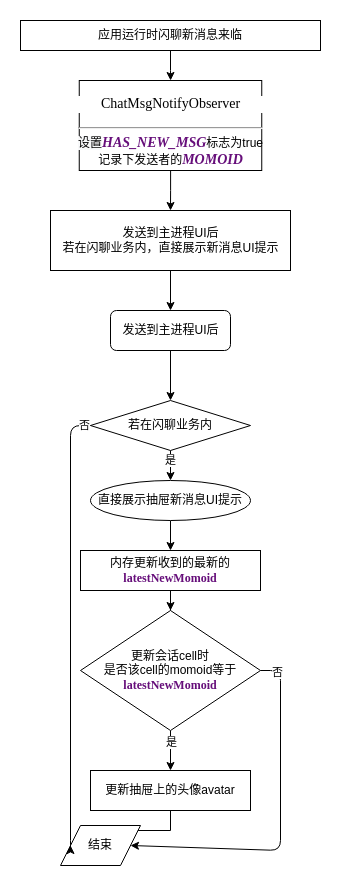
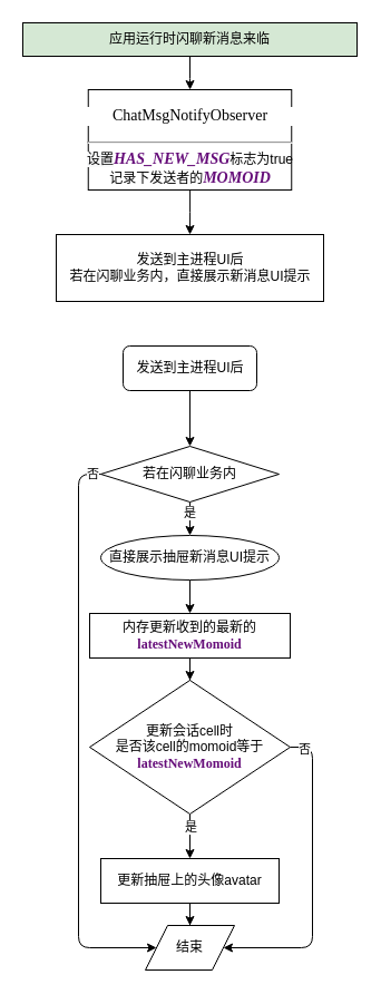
  <mxCell id="0" />
  <mxCell id="1" parent="0" />
  <mxCell id="2" value="" style="edgeStyle=orthogonalEdgeStyle;rounded=0;orthogonalLoop=1;jettySize=auto;html=1;" edge="1" parent="1" source="3" target="5"><mxGeometry relative="1" as="geometry" /></mxCell>
- <mxCell id="3" value="应用运行时闪聊新消息来临" style="rounded=0;whiteSpace=wrap;html=1;" vertex="1" parent="1"><mxGeometry x="20" y="20" width="300" height="30" as="geometry" /></mxCell>
+ <mxCell id="3" value="应用运行时闪聊新消息来临" style="rounded=0;whiteSpace=wrap;html=1;fillColor=#d5e8d4;" vertex="1" parent="1"><mxGeometry x="20" y="20" width="300" height="30" as="geometry" /></mxCell>
  <mxCell id="4" value="" style="edgeStyle=orthogonalEdgeStyle;rounded=0;orthogonalLoop=1;jettySize=auto;html=1;" edge="1" parent="1" source="5" target="7"><mxGeometry relative="1" as="geometry" /></mxCell>
  <mxCell id="5" value="&lt;pre style=&quot;background-color: rgb(255 , 255 , 255) ; font-family: &amp;#34;menlo&amp;#34; ; font-size: 10.5pt&quot;&gt;ChatMsgNotifyObserver&lt;/pre&gt;&lt;hr&gt;&lt;span style=&quot;background-color: rgb(248 , 249 , 250)&quot;&gt;设置&lt;/span&gt;&lt;span style=&quot;color: rgb(102 , 14 , 122) ; font-style: italic ; font-weight: bold ; background-color: rgb(255 , 255 , 255) ; font-family: &amp;#34;menlo&amp;#34; ; font-size: 10.5pt&quot;&gt;HAS_NEW_MSG&lt;/span&gt;标志为true&lt;br&gt;记录下发送者的&lt;span style=&quot;color: rgb(102 , 14 , 122) ; font-style: italic ; font-weight: bold ; background-color: rgb(255 , 255 , 255) ; font-family: &amp;#34;menlo&amp;#34; ; font-size: 10.5pt&quot;&gt;MOMOID&lt;/span&gt;" style="html=1;rounded=0;align=center;" vertex="1" parent="1"><mxGeometry x="78.75" y="80" width="182.5" height="90" as="geometry" /></mxCell>
- <mxCell id="6" value="" style="edgeStyle=orthogonalEdgeStyle;rounded=0;orthogonalLoop=1;jettySize=auto;html=1;" edge="1" parent="1" source="7" target="9"><mxGeometry relative="1" as="geometry" /></mxCell>
  <mxCell id="7" value="发送到主进程UI后&lt;br&gt;若在闪聊业务内，直接展示新消息UI提示" style="html=1;rounded=0;align=center;" vertex="1" parent="1"><mxGeometry x="50" y="210" width="240" height="60" as="geometry" /></mxCell>
  <mxCell id="8" value="" style="edgeStyle=orthogonalEdgeStyle;rounded=0;orthogonalLoop=1;jettySize=auto;html=1;" edge="1" parent="1" source="9" target="12"><mxGeometry relative="1" as="geometry" /></mxCell>
  <mxCell id="9" value="发送到主进程UI后" style="html=1;align=center;rounded=1;" vertex="1" parent="1"><mxGeometry x="110" y="310" width="120" height="40" as="geometry" /></mxCell>
  <mxCell id="10" value="" style="edgeStyle=orthogonalEdgeStyle;rounded=0;orthogonalLoop=1;jettySize=auto;html=1;" edge="1" parent="1" source="12" target="14"><mxGeometry relative="1" as="geometry" /></mxCell>
  <mxCell id="11" value="是" style="edgeLabel;html=1;align=center;verticalAlign=middle;resizable=0;points=[];" vertex="1" connectable="0" parent="10"><mxGeometry x="-0.64" y="-1" relative="1" as="geometry"><mxPoint as="offset" /></mxGeometry></mxCell>
  <mxCell id="12" value="若在闪聊业务内" style="rhombus;whiteSpace=wrap;html=1;rounded=0;" vertex="1" parent="1"><mxGeometry x="90" y="400" width="160" height="50" as="geometry" /></mxCell>
  <mxCell id="13" value="" style="edgeStyle=orthogonalEdgeStyle;rounded=0;orthogonalLoop=1;jettySize=auto;html=1;" edge="1" parent="1" source="14" target="16"><mxGeometry relative="1" as="geometry" /></mxCell>
  <mxCell id="14" value="直接展示抽屉新消息UI提示" style="ellipse;whiteSpace=wrap;html=1;" vertex="1" parent="1"><mxGeometry x="90" y="480" width="160" height="40" as="geometry" /></mxCell>
  <mxCell id="15" value="" style="edgeStyle=orthogonalEdgeStyle;rounded=0;orthogonalLoop=1;jettySize=auto;html=1;" edge="1" parent="1" source="16" target="19"><mxGeometry relative="1" as="geometry" /></mxCell>
  <mxCell id="16" value="&lt;span&gt;内存更新收到的最新的&lt;/span&gt;&lt;span style=&quot;color: rgb(102 , 14 , 122) ; font-weight: bold ; background-color: rgb(255 , 255 , 255) ; font-family: &amp;#34;menlo&amp;#34; ; font-size: 9pt&quot;&gt;latestNewMomoid&lt;/span&gt;" style="whiteSpace=wrap;html=1;rounded=0;" vertex="1" parent="1"><mxGeometry x="80" y="550" width="180" height="40" as="geometry" /></mxCell>
  <mxCell id="17" value="" style="edgeStyle=orthogonalEdgeStyle;rounded=0;orthogonalLoop=1;jettySize=auto;html=1;" edge="1" parent="1" source="19" target="21"><mxGeometry relative="1" as="geometry" /></mxCell>
  <mxCell id="18" value="是" style="edgeLabel;html=1;align=center;verticalAlign=middle;resizable=0;points=[];" vertex="1" connectable="0" parent="17"><mxGeometry x="-0.44" relative="1" as="geometry"><mxPoint as="offset" /></mxGeometry></mxCell>
  <mxCell id="19" value="更新会话cell时&lt;br&gt;是否该cell的momoid等于&lt;span style=&quot;color: rgb(102 , 14 , 122) ; font-family: &amp;#34;menlo&amp;#34; ; font-weight: 700 ; background-color: rgb(255 , 255 , 255)&quot;&gt;latestNewMomoid&lt;/span&gt;" style="rhombus;whiteSpace=wrap;html=1;rounded=0;" vertex="1" parent="1"><mxGeometry x="80" y="610" width="180" height="120" as="geometry" /></mxCell>
  <mxCell id="20" value="" style="edgeStyle=orthogonalEdgeStyle;rounded=0;orthogonalLoop=1;jettySize=auto;html=1;" edge="1" parent="1" source="21" target="22"><mxGeometry relative="1" as="geometry" /></mxCell>
  <mxCell id="21" value="更新抽屉上的头像avatar" style="whiteSpace=wrap;html=1;rounded=0;" vertex="1" parent="1"><mxGeometry x="90" y="770" width="160" height="40" as="geometry" /></mxCell>
- <mxCell id="22" value="结束" style="shape=parallelogram;perimeter=parallelogramPerimeter;whiteSpace=wrap;html=1;fixedSize=1;rounded=0;" vertex="1" parent="1"><mxGeometry x="60" y="825" width="80" height="40" as="geometry" /></mxCell>
+ <mxCell id="22" value="结束" style="shape=parallelogram;perimeter=parallelogramPerimeter;whiteSpace=wrap;html=1;fixedSize=1;rounded=0;" vertex="1" parent="1"><mxGeometry x="130" y="830" width="80" height="40" as="geometry" /></mxCell>
  <mxCell id="23" value="" style="endArrow=classic;html=1;exitX=1;exitY=0.5;exitDx=0;exitDy=0;entryX=1;entryY=0.5;entryDx=0;entryDy=0;" edge="1" parent="1" source="19" target="22"><mxGeometry width="50" height="50" relative="1" as="geometry"><mxPoint x="300" y="740" as="sourcePoint" /><mxPoint x="350" y="690" as="targetPoint" /><Array as="points"><mxPoint x="280" y="670" /><mxPoint x="280" y="850" /></Array></mxGeometry></mxCell>
  <mxCell id="24" value="否" style="edgeLabel;html=1;align=center;verticalAlign=middle;resizable=0;points=[];" vertex="1" connectable="0" parent="23"><mxGeometry x="-0.911" y="-1" relative="1" as="geometry"><mxPoint as="offset" /></mxGeometry></mxCell>
  <mxCell id="25" value="" style="endArrow=classic;html=1;exitX=0;exitY=0.5;exitDx=0;exitDy=0;entryX=0;entryY=0.5;entryDx=0;entryDy=0;" edge="1" parent="1" source="12" target="22"><mxGeometry width="50" height="50" relative="1" as="geometry"><mxPoint x="-60" y="550" as="sourcePoint" /><mxPoint x="70" y="840" as="targetPoint" /><Array as="points"><mxPoint x="70" y="425" /><mxPoint x="70" y="850" /></Array></mxGeometry></mxCell>
  <mxCell id="26" value="否" style="edgeLabel;html=1;align=center;verticalAlign=middle;resizable=0;points=[];" vertex="1" connectable="0" parent="25"><mxGeometry x="-0.969" y="-1" relative="1" as="geometry"><mxPoint as="offset" /></mxGeometry></mxCell>
